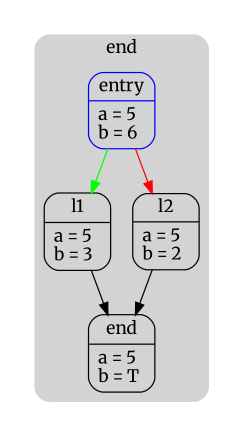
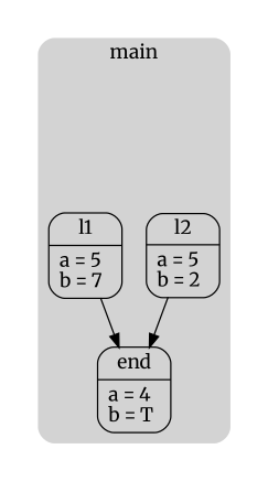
  digraph {
    compound=true
    fontname=Merriweather
    node [color=black fontname=Merriweather shape=Mrecord]
    edge [fontname=Merriweather]
-   n1 [color=blue label="{entry|a = 5\lb = 6\l}"]
-   n2 [label="{l1|a = 5\lb = 3\l}"]
+   n2 [label="{l1|a = 5\lb = 7\l}"]
    n3 [label="{l2|a = 5\lb = 2\l}"]
-   n4 [label="{end|a = 5\lb = T\l}"]
+   n4 [label="{end|a = 4\lb = T\l}"]
    subgraph cluster_1 {
      peripheries=0
      subgraph cluster_2 {
        peripheries=0
        subgraph cluster_3 {
          bgcolor=lightgray
          color=darkgray
-         label=end
+         label=main
          peripheries=0
          style=rounded
-         n1
          n2
          n3
          n4
        }
      }
    }
-   n1 -> n2 [color=green]
-   n1 -> n3 [color=red]
    n2 -> n4
    n3 -> n4
  }
